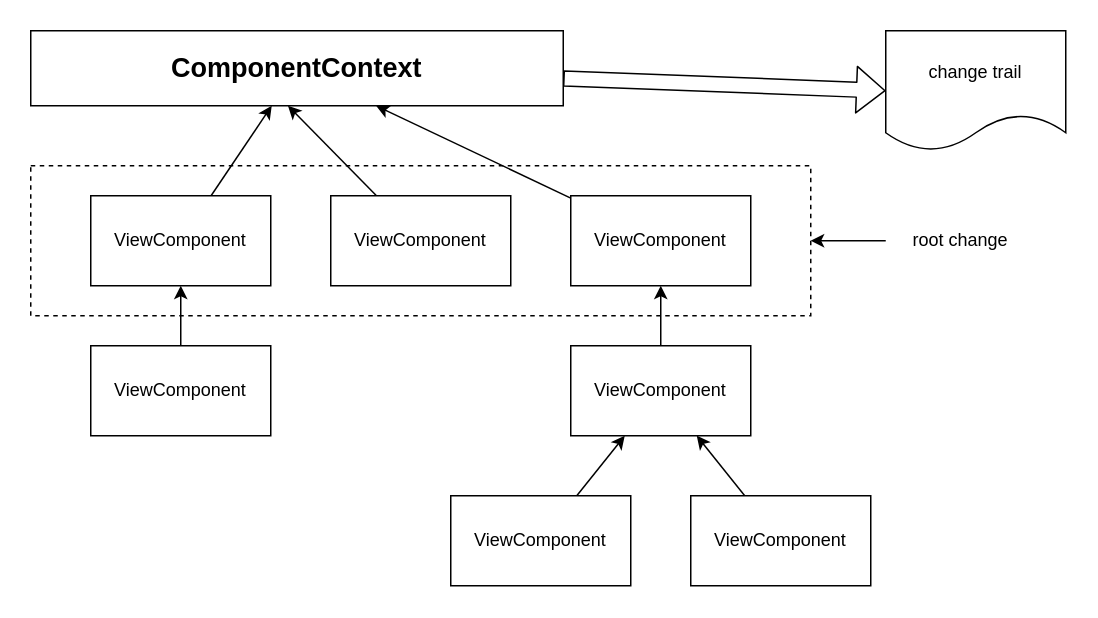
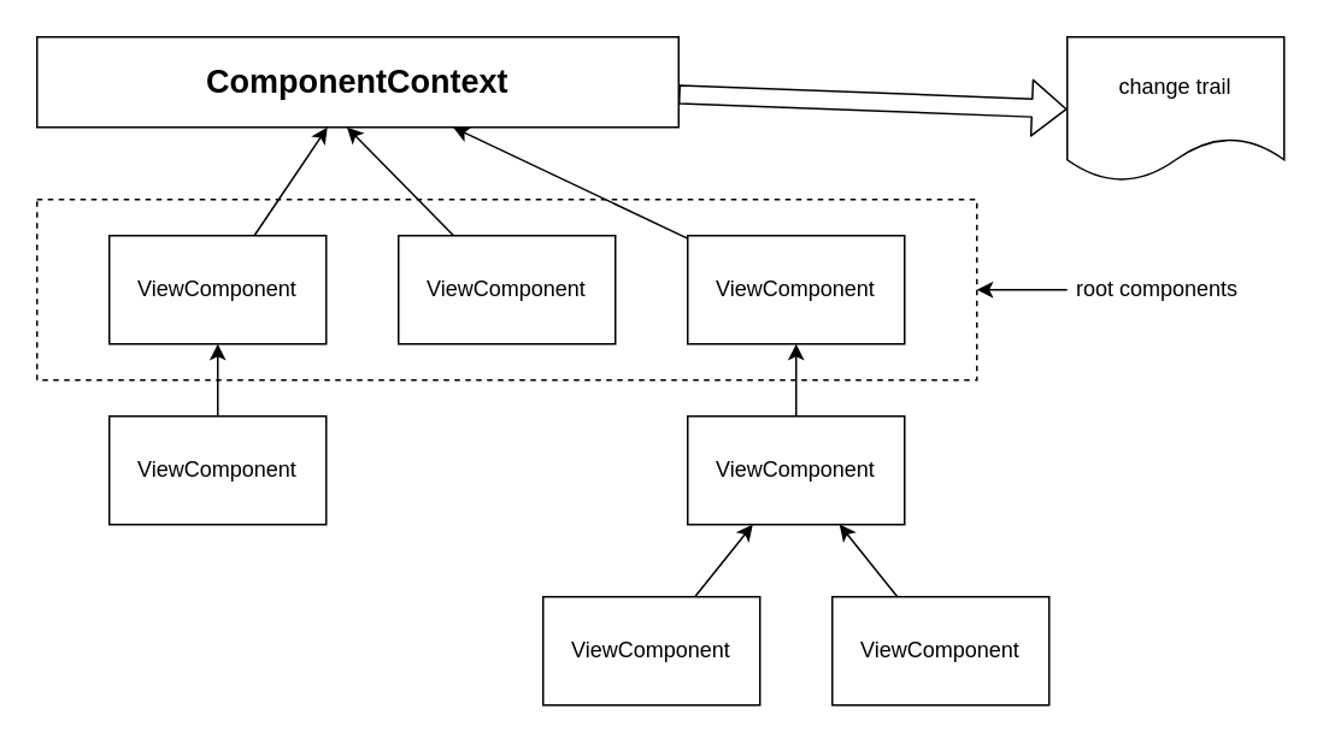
  <mxCell id="0" />
  <mxCell id="1" parent="0" />
  <mxCell id="2" value="" style="rounded=0;whiteSpace=wrap;html=1;dashed=1;fillColor=none;" parent="1" vertex="1"><mxGeometry x="20" y="110" width="520" height="100" as="geometry" /></mxCell>
  <mxCell id="3" style="edgeStyle=none;html=1;entryX=0;entryY=0.5;entryDx=0;entryDy=0;shape=flexArrow;strokeWidth=1;fillColor=none;gradientColor=none;" edge="1" parent="1" source="4" target="21"><mxGeometry relative="1" as="geometry" /></mxCell>
  <mxCell id="4" value="ComponentContext" style="rounded=0;whiteSpace=wrap;html=1;fontStyle=1;fontSize=18;" parent="1" vertex="1"><mxGeometry x="20" y="20" width="355" height="50" as="geometry" /></mxCell>
  <mxCell id="5" style="edgeStyle=none;html=1;" parent="1" source="6" target="4" edge="1"><mxGeometry relative="1" as="geometry" /></mxCell>
  <mxCell id="6" value="ViewComponent" style="rounded=0;whiteSpace=wrap;html=1;" parent="1" vertex="1"><mxGeometry x="60" y="130" width="120" height="60" as="geometry" /></mxCell>
  <mxCell id="7" style="edgeStyle=none;html=1;entryX=0.483;entryY=1;entryDx=0;entryDy=0;entryPerimeter=0;" parent="1" source="8" target="4" edge="1"><mxGeometry relative="1" as="geometry" /></mxCell>
  <mxCell id="8" value="ViewComponent" style="rounded=0;whiteSpace=wrap;html=1;" parent="1" vertex="1"><mxGeometry x="220" y="130" width="120" height="60" as="geometry" /></mxCell>
  <mxCell id="9" style="edgeStyle=none;html=1;" parent="1" source="10" target="4" edge="1"><mxGeometry relative="1" as="geometry" /></mxCell>
  <mxCell id="10" value="ViewComponent" style="rounded=0;whiteSpace=wrap;html=1;" parent="1" vertex="1"><mxGeometry x="380" y="130" width="120" height="60" as="geometry" /></mxCell>
  <mxCell id="11" style="edgeStyle=none;html=1;" parent="1" source="12" target="10" edge="1"><mxGeometry relative="1" as="geometry" /></mxCell>
  <mxCell id="12" value="ViewComponent" style="rounded=0;whiteSpace=wrap;html=1;" parent="1" vertex="1"><mxGeometry x="380" y="230" width="120" height="60" as="geometry" /></mxCell>
  <mxCell id="13" style="edgeStyle=none;html=1;" parent="1" source="14" target="12" edge="1"><mxGeometry relative="1" as="geometry" /></mxCell>
  <mxCell id="14" value="ViewComponent" style="rounded=0;whiteSpace=wrap;html=1;" parent="1" vertex="1"><mxGeometry x="460" y="330" width="120" height="60" as="geometry" /></mxCell>
  <mxCell id="15" style="edgeStyle=none;html=1;" parent="1" source="16" target="12" edge="1"><mxGeometry relative="1" as="geometry" /></mxCell>
  <mxCell id="16" value="ViewComponent" style="rounded=0;whiteSpace=wrap;html=1;" parent="1" vertex="1"><mxGeometry x="300" y="330" width="120" height="60" as="geometry" /></mxCell>
  <mxCell id="17" style="edgeStyle=none;html=1;" parent="1" source="18" target="6" edge="1"><mxGeometry relative="1" as="geometry" /></mxCell>
  <mxCell id="18" value="ViewComponent" style="rounded=0;whiteSpace=wrap;html=1;" parent="1" vertex="1"><mxGeometry x="60" y="230" width="120" height="60" as="geometry" /></mxCell>
  <mxCell id="19" style="edgeStyle=none;html=1;entryX=1;entryY=0.5;entryDx=0;entryDy=0;" parent="1" target="2" edge="1"><mxGeometry relative="1" as="geometry"><mxPoint x="590" y="160" as="sourcePoint" /></mxGeometry></mxCell>
- <mxCell id="20" value="root change" style="text;html=1;strokeColor=none;fillColor=none;align=center;verticalAlign=middle;whiteSpace=wrap;rounded=0;dashed=1;" parent="1" vertex="1"><mxGeometry x="590" y="145" width="100" height="30" as="geometry" /></mxCell>
+ <mxCell id="20" value="root components" style="text;html=1;strokeColor=none;fillColor=none;align=center;verticalAlign=middle;whiteSpace=wrap;rounded=0;dashed=1;" parent="1" vertex="1"><mxGeometry x="590" y="145" width="100" height="30" as="geometry" /></mxCell>
  <mxCell id="21" value="change trail" style="shape=document;whiteSpace=wrap;html=1;boundedLbl=1;" vertex="1" parent="1"><mxGeometry x="590" y="20" width="120" height="80" as="geometry" /></mxCell>
